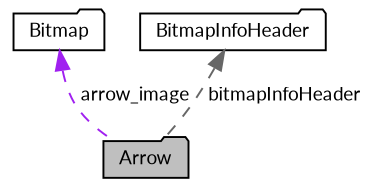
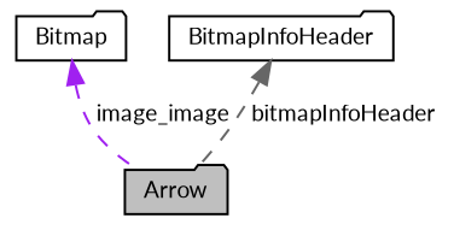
  digraph {
    fontname=Lato
    node [color=black fillcolor=white fontname=Lato fontsize=10 shape=folder style=filled]
    edge [dir=back fontname=Lato fontsize=10 labelfontname=Helvetica labelfontsize=10 style=dashed]
    n1 [fillcolor=grey75 fontcolor=black height=0.2 label=Arrow width=0.4]
    n2 [height=0.2 label=Bitmap width=0.4]
    n3 [height=0.2 label=BitmapInfoHeader width=0.4]
-   n2 -> n1 [color=purple label=" arrow_image"]
+   n2 -> n1 [color=purple label=" image_image"]
    n3 -> n1 [color=gray40 label=" bitmapInfoHeader"]
  }
